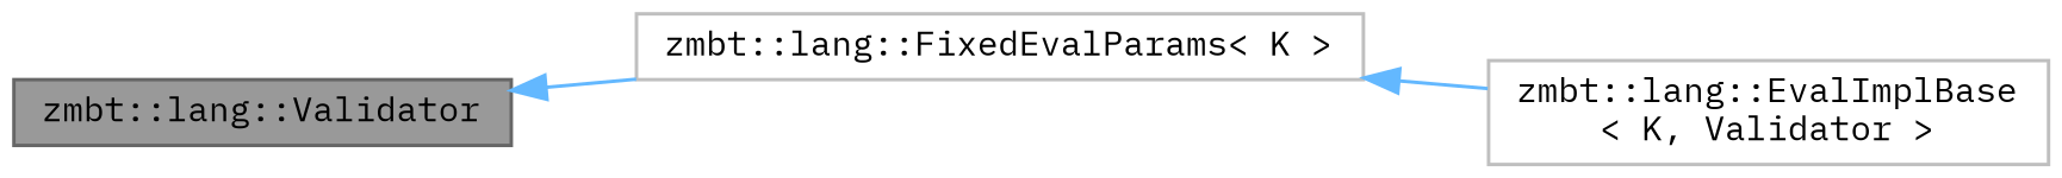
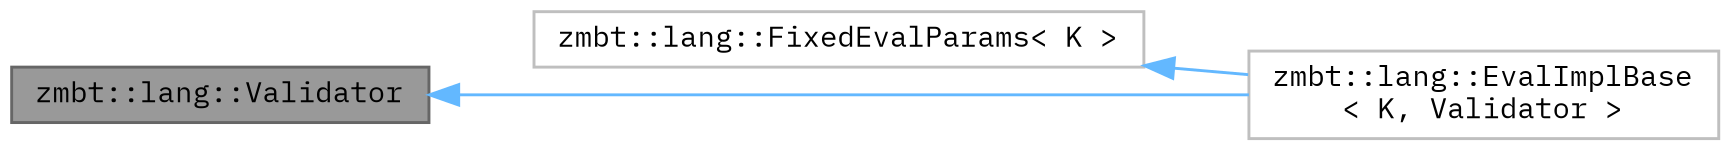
  digraph {
    fontname="IBM Plex Mono"
    rankdir=LR
    node [color=grey75 fillcolor=white fontname="IBM Plex Mono" fontsize=10 shape=box style=filled]
    edge [color=steelblue1 dir=back fontname="IBM Plex Mono" fontsize=10 labelfontname=Helvetica labelfontsize=10 style=solid]
    n1 [color=gray40 fillcolor=grey60 fontcolor=black height=0.2 label="zmbt::lang::Validator" width=0.4]
    n2 [height=0.2 label="zmbt::lang::FixedEvalParams\< K \>" width=0.4]
    n3 [height=0.2 label="zmbt::lang::EvalImplBase\l\< K, Validator \>" width=0.4]
-   n1 -> n2
+   n1 -> n3
    n2 -> n3
  }
